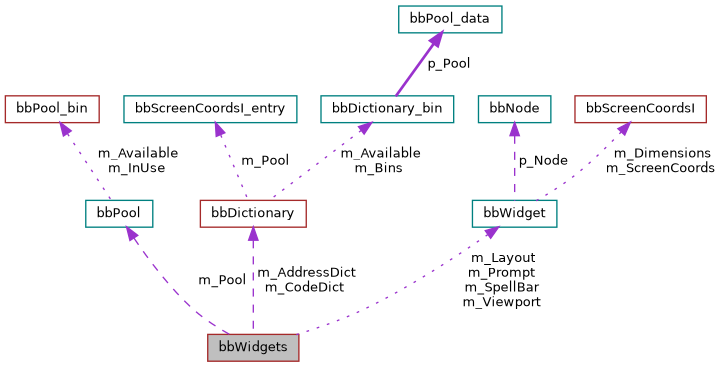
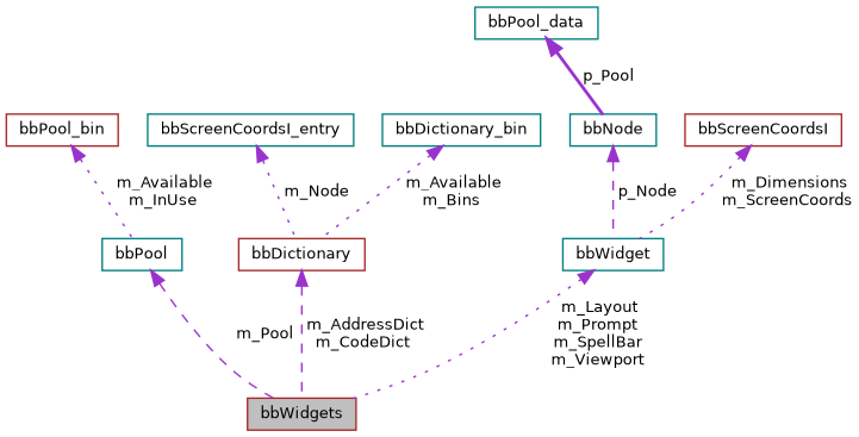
  digraph {
    node [color=teal fillcolor=white fontname=Helvetica fontsize=10 shape=record style=filled]
    edge [color=darkorchid3 dir=back fontname=Helvetica fontsize=10 labelfontname=Helvetica labelfontsize=10 style=dotted]
    n1 [color=brown fillcolor=grey75 fontcolor=black height=0.2 label=bbWidgets width=0.4]
    n2 [height=0.2 label=bbPool width=0.4]
    n3 [color=brown height=0.2 label=bbPool_bin width=0.4]
    n4 [color=brown height=0.2 label=bbDictionary width=0.4]
    n5 [height=0.2 label=bbScreenCoordsI_entry width=0.4]
    n6 [height=0.2 label=bbDictionary_bin width=0.4]
    n7 [height=0.2 label=bbWidget width=0.4]
    n8 [height=0.2 label=bbNode width=0.4]
    n9 [height=0.2 label=bbPool_data width=0.4]
    n10 [color=brown height=0.2 label=bbScreenCoordsI width=0.4]
    n2 -> n1 [label=" m_Pool" style=dashed]
    n3 -> n2 [label=" m_Available\nm_InUse"]
    n4 -> n1 [label=" m_AddressDict\nm_CodeDict" style=dashed]
-   n5 -> n4 [label=" m_Pool"]
+   n5 -> n4 [label=" m_Node"]
    n6 -> n4 [label=" m_Available\nm_Bins"]
    n7 -> n1 [label=" m_Layout\nm_Prompt\nm_SpellBar\nm_Viewport"]
    n8 -> n7 [label=" p_Node" style=dashed]
-   n9 -> n6 [label=" p_Pool" style=bold]
+   n9 -> n8 [label=" p_Pool" style=bold]
    n10 -> n7 [label=" m_Dimensions\nm_ScreenCoords"]
  }
